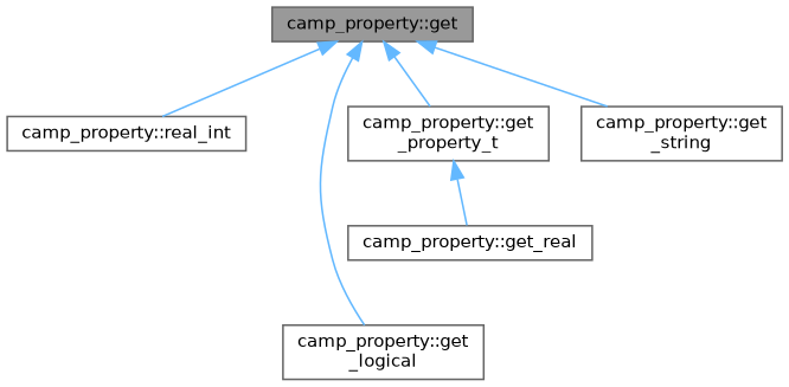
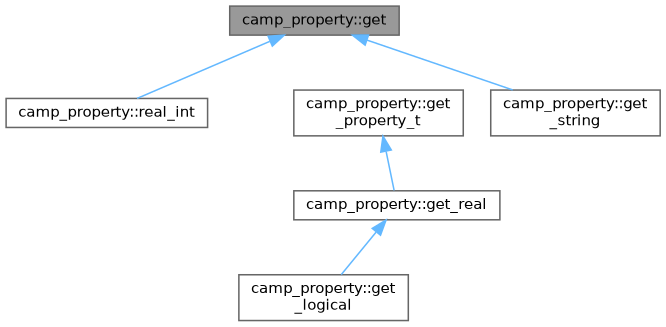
  digraph {
    rankdir=TB
    node [color=grey40 fillcolor=white fontname=Helvetica fontsize=10 shape=box style=filled]
    edge [color=steelblue1 dir=back fontname=Helvetica fontsize=10 labelfontname=Helvetica labelfontsize=10 style=solid]
    n1 [color=gray40 fillcolor=grey60 fontcolor=black height=0.2 label="camp_property::get" width=0.4]
    n2 [height=0.2 label="camp_property::real_int" width=0.4]
    n3 [height=0.2 label="camp_property::get\l_logical" width=0.4]
    n4 [height=0.2 label="camp_property::get\l_property_t" width=0.4]
    n5 [height=0.2 label="camp_property::get\l_string" width=0.4]
    n6 [height=0.2 label="camp_property::get_real" width=0.4]
    n1 -> n2
-   n1 -> n3
-   n1 -> n4
+   n6 -> n3
    n1 -> n5
    n4 -> n6
  }
